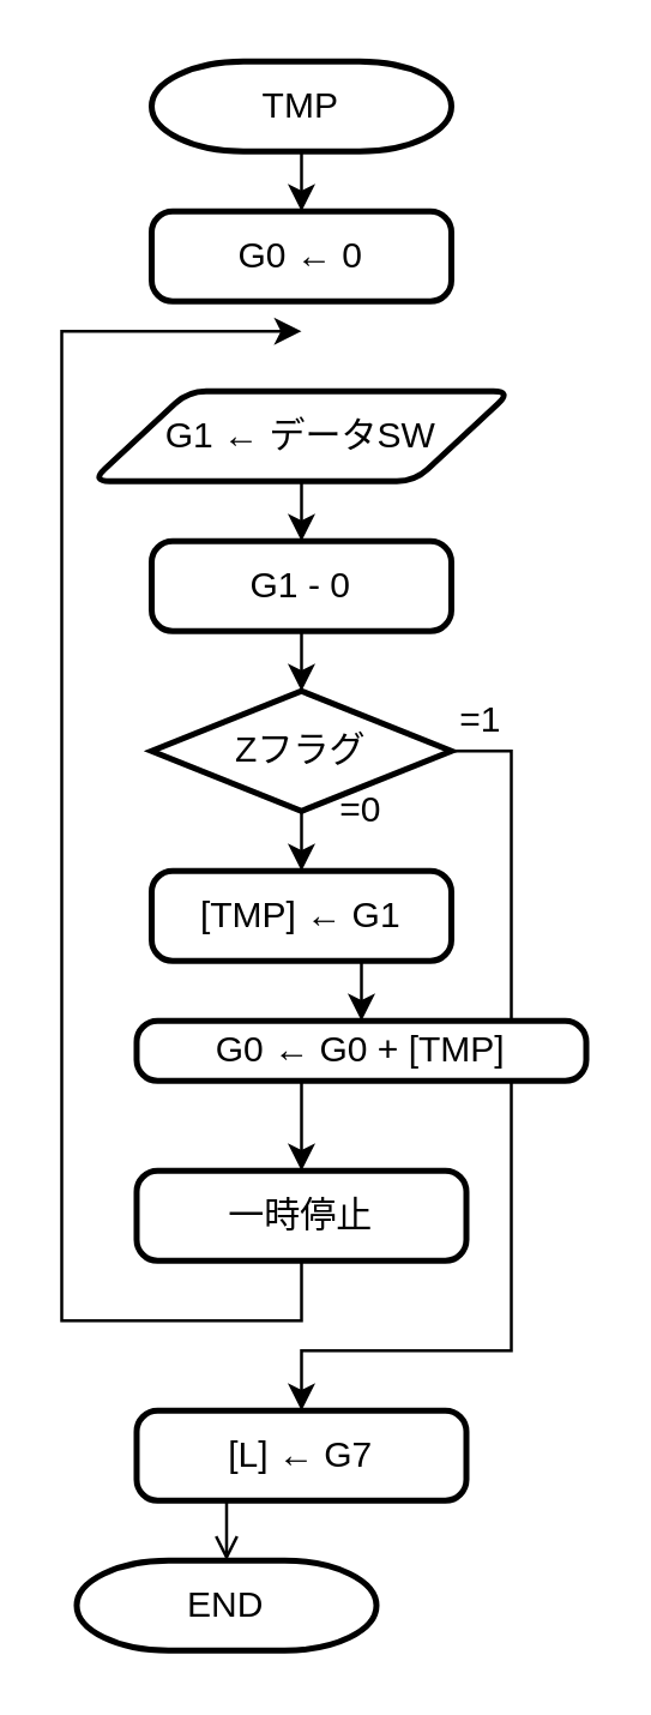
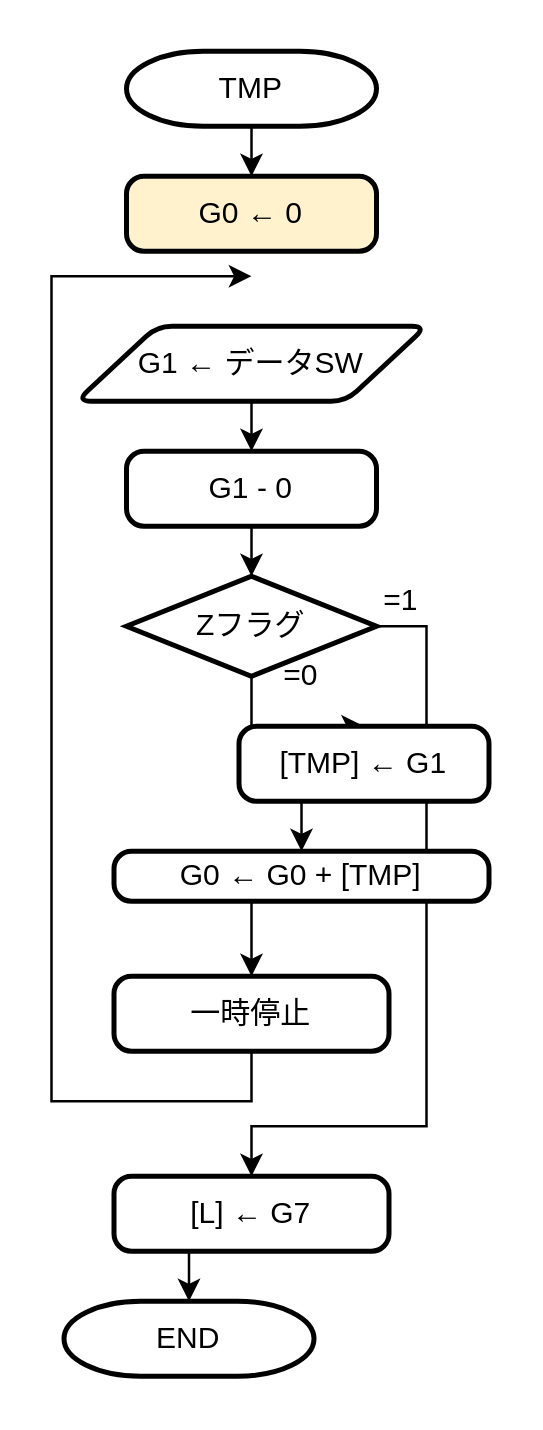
  <mxCell id="0" />
  <mxCell id="1" parent="0" />
  <mxCell id="2" style="edgeStyle=orthogonalEdgeStyle;rounded=0;orthogonalLoop=1;jettySize=auto;html=1;exitX=0.5;exitY=1;exitDx=0;exitDy=0;exitPerimeter=0;entryX=0.5;entryY=0;entryDx=0;entryDy=0;" edge="1" parent="1" source="3" target="4"><mxGeometry relative="1" as="geometry" /></mxCell>
  <mxCell id="3" value="TMP" style="strokeWidth=2;html=1;shape=mxgraph.flowchart.terminator;whiteSpace=wrap;" vertex="1" parent="1"><mxGeometry x="50" y="20" width="100" height="30" as="geometry" /></mxCell>
- <mxCell id="4" value="G0 ← 0" style="rounded=1;whiteSpace=wrap;html=1;absoluteArcSize=1;arcSize=14;strokeWidth=2;" vertex="1" parent="1"><mxGeometry x="50" y="70" width="100" height="30" as="geometry" /></mxCell>
+ <mxCell id="4" value="G0 ← 0" style="rounded=1;whiteSpace=wrap;html=1;absoluteArcSize=1;arcSize=14;strokeWidth=2;fillColor=#fff2cc;" vertex="1" parent="1"><mxGeometry x="50" y="70" width="100" height="30" as="geometry" /></mxCell>
  <mxCell id="5" style="edgeStyle=orthogonalEdgeStyle;rounded=0;orthogonalLoop=1;jettySize=auto;html=1;exitX=0.5;exitY=1;exitDx=0;exitDy=0;entryX=0.5;entryY=0;entryDx=0;entryDy=0;entryPerimeter=0;" edge="1" parent="1" source="6" target="11"><mxGeometry relative="1" as="geometry" /></mxCell>
  <mxCell id="6" value="G1 - 0" style="rounded=1;whiteSpace=wrap;html=1;absoluteArcSize=1;arcSize=14;strokeWidth=2;" vertex="1" parent="1"><mxGeometry x="50" y="180" width="100" height="30" as="geometry" /></mxCell>
  <mxCell id="7" style="edgeStyle=orthogonalEdgeStyle;rounded=0;orthogonalLoop=1;jettySize=auto;html=1;exitX=0.5;exitY=1;exitDx=0;exitDy=0;entryX=0.5;entryY=0;entryDx=0;entryDy=0;" edge="1" parent="1" source="8" target="6"><mxGeometry relative="1" as="geometry" /></mxCell>
  <mxCell id="8" value="G1 ← データSW" style="shape=parallelogram;html=1;strokeWidth=2;perimeter=parallelogramPerimeter;whiteSpace=wrap;rounded=1;arcSize=12;size=0.23;" vertex="1" parent="1"><mxGeometry x="30" y="130" width="140" height="30" as="geometry" /></mxCell>
  <mxCell id="9" style="edgeStyle=orthogonalEdgeStyle;rounded=0;orthogonalLoop=1;jettySize=auto;html=1;exitX=0.5;exitY=1;exitDx=0;exitDy=0;exitPerimeter=0;entryX=0.5;entryY=0;entryDx=0;entryDy=0;" edge="1" parent="1" source="11" target="13"><mxGeometry relative="1" as="geometry" /></mxCell>
  <mxCell id="10" style="edgeStyle=orthogonalEdgeStyle;rounded=0;orthogonalLoop=1;jettySize=auto;html=1;exitX=1;exitY=0.5;exitDx=0;exitDy=0;exitPerimeter=0;entryX=0.5;entryY=0;entryDx=0;entryDy=0;" edge="1" parent="1" source="11" target="19"><mxGeometry relative="1" as="geometry"><Array as="points"><mxPoint x="170" y="250" /><mxPoint x="170" y="450" /><mxPoint x="100" y="450" /></Array></mxGeometry></mxCell>
  <mxCell id="11" value="Zフラグ" style="strokeWidth=2;html=1;shape=mxgraph.flowchart.decision;whiteSpace=wrap;" vertex="1" parent="1"><mxGeometry x="50" y="230" width="100" height="40" as="geometry" /></mxCell>
  <mxCell id="12" style="edgeStyle=orthogonalEdgeStyle;rounded=0;orthogonalLoop=1;jettySize=auto;html=1;exitX=0.5;exitY=1;exitDx=0;exitDy=0;entryX=0.5;entryY=0;entryDx=0;entryDy=0;" edge="1" parent="1" source="13" target="15"><mxGeometry relative="1" as="geometry" /></mxCell>
- <mxCell id="13" value="[TMP] ← G1" style="rounded=1;whiteSpace=wrap;html=1;absoluteArcSize=1;arcSize=14;strokeWidth=2;" vertex="1" parent="1"><mxGeometry x="50" y="290" width="100" height="30" as="geometry" /></mxCell>
+ <mxCell id="13" value="[TMP] ← G1" style="rounded=1;whiteSpace=wrap;html=1;absoluteArcSize=1;arcSize=14;strokeWidth=2;" vertex="1" parent="1"><mxGeometry x="95" y="290" width="100" height="30" as="geometry" /></mxCell>
  <mxCell id="14" style="edgeStyle=orthogonalEdgeStyle;rounded=0;orthogonalLoop=1;jettySize=auto;html=1;exitX=0.5;exitY=1;exitDx=0;exitDy=0;entryX=0.5;entryY=0;entryDx=0;entryDy=0;" edge="1" parent="1" source="15" target="17"><mxGeometry relative="1" as="geometry" /></mxCell>
  <mxCell id="15" value="G0 ← G0 + [TMP]" style="rounded=1;whiteSpace=wrap;html=1;absoluteArcSize=1;arcSize=14;strokeWidth=2;" vertex="1" parent="1"><mxGeometry x="45" y="340" width="150" height="20" as="geometry" /></mxCell>
  <mxCell id="16" style="edgeStyle=orthogonalEdgeStyle;rounded=0;orthogonalLoop=1;jettySize=auto;html=1;exitX=0.5;exitY=1;exitDx=0;exitDy=0;" edge="1" parent="1" source="17"><mxGeometry relative="1" as="geometry"><mxPoint x="100" y="110" as="targetPoint" /><Array as="points"><mxPoint x="100" y="440" /><mxPoint x="20" y="440" /><mxPoint x="20" y="110" /></Array></mxGeometry></mxCell>
  <mxCell id="17" value="一時停止" style="rounded=1;whiteSpace=wrap;html=1;absoluteArcSize=1;arcSize=14;strokeWidth=2;" vertex="1" parent="1"><mxGeometry x="45" y="390" width="110" height="30" as="geometry" /></mxCell>
- <mxCell id="18" style="edgeStyle=orthogonalEdgeStyle;rounded=0;orthogonalLoop=1;jettySize=auto;html=1;exitX=0.5;exitY=1;exitDx=0;exitDy=0;entryX=0.5;entryY=0;entryDx=0;entryDy=0;entryPerimeter=0;endArrow=open;" edge="1" parent="1" source="19" target="20"><mxGeometry relative="1" as="geometry" /></mxCell>
+ <mxCell id="18" style="edgeStyle=orthogonalEdgeStyle;rounded=0;orthogonalLoop=1;jettySize=auto;html=1;exitX=0.5;exitY=1;exitDx=0;exitDy=0;entryX=0.5;entryY=0;entryDx=0;entryDy=0;entryPerimeter=0;" edge="1" parent="1" source="19" target="20"><mxGeometry relative="1" as="geometry" /></mxCell>
  <mxCell id="19" value="[L] ← G7" style="rounded=1;whiteSpace=wrap;html=1;absoluteArcSize=1;arcSize=14;strokeWidth=2;" vertex="1" parent="1"><mxGeometry x="45" y="470" width="110" height="30" as="geometry" /></mxCell>
  <mxCell id="20" value="END" style="strokeWidth=2;html=1;shape=mxgraph.flowchart.terminator;whiteSpace=wrap;" vertex="1" parent="1"><mxGeometry x="25" y="520" width="100" height="30" as="geometry" /></mxCell>
  <mxCell id="21" value="=1" style="text;html=1;strokeColor=none;fillColor=none;align=center;verticalAlign=middle;whiteSpace=wrap;rounded=0;" vertex="1" parent="1"><mxGeometry x="140" y="230" width="40" height="20" as="geometry" /></mxCell>
  <mxCell id="22" value="=0" style="text;html=1;strokeColor=none;fillColor=none;align=center;verticalAlign=middle;whiteSpace=wrap;rounded=0;" vertex="1" parent="1"><mxGeometry x="100" y="260" width="40" height="20" as="geometry" /></mxCell>
